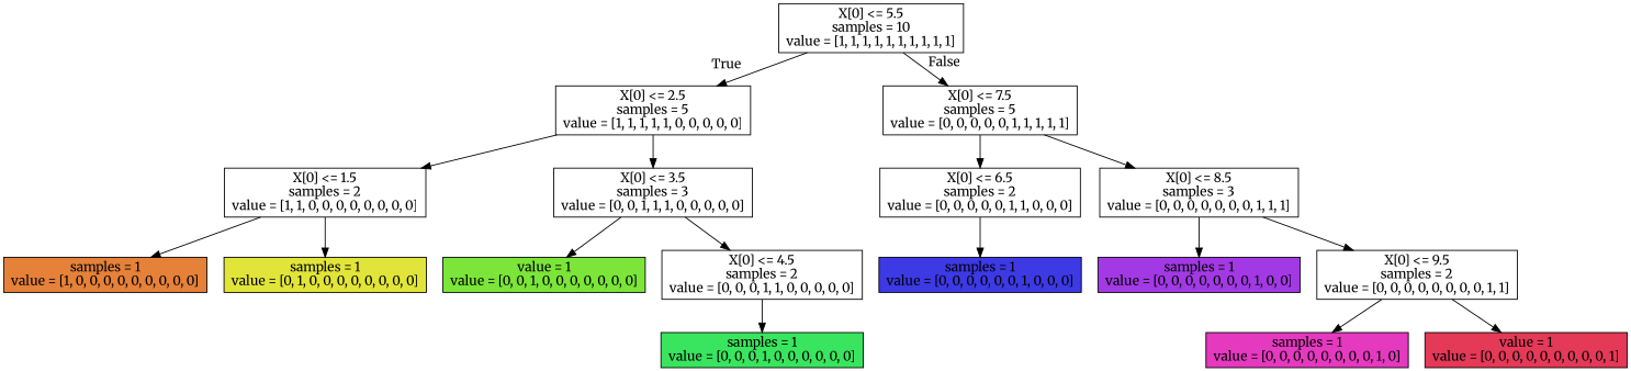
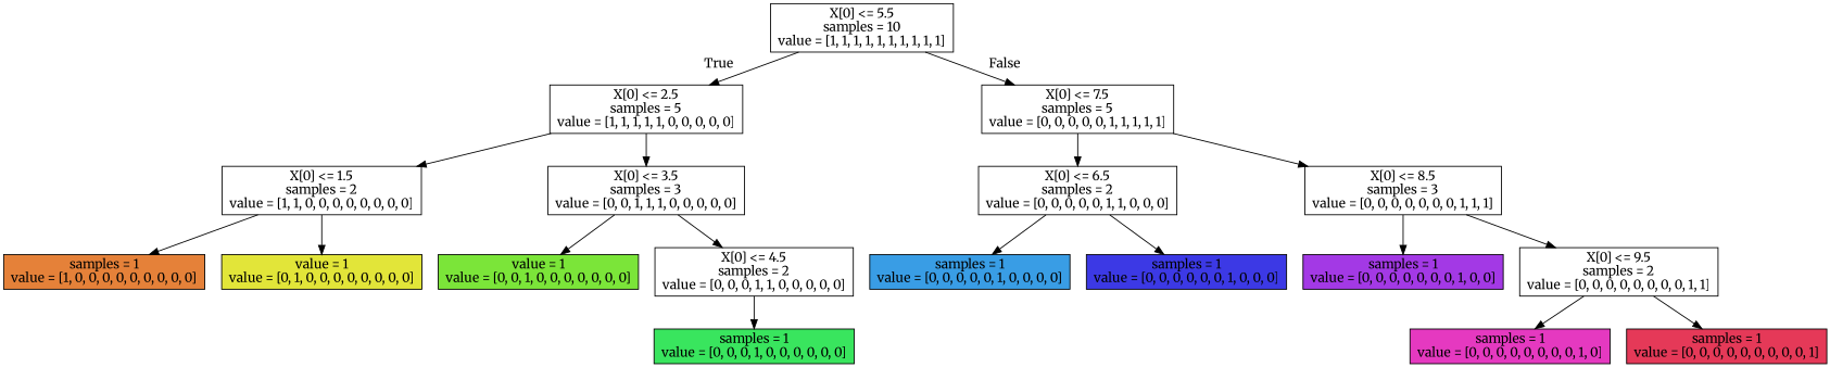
  digraph {
    fontname=Merriweather
    node [color=black fillcolor="#ffffff" fontname=Merriweather shape=box style=filled]
    edge [fontname=Merriweather]
    n1 [label="X[0] <= 5.5\nsamples = 10\nvalue = [1, 1, 1, 1, 1, 1, 1, 1, 1, 1]"]
    n2 [label="X[0] <= 2.5\nsamples = 5\nvalue = [1, 1, 1, 1, 1, 0, 0, 0, 0, 0]"]
    n3 [label="X[0] <= 7.5\nsamples = 5\nvalue = [0, 0, 0, 0, 0, 1, 1, 1, 1, 1]"]
    n4 [label="X[0] <= 1.5\nsamples = 2\nvalue = [1, 1, 0, 0, 0, 0, 0, 0, 0, 0]"]
    n5 [label="X[0] <= 3.5\nsamples = 3\nvalue = [0, 0, 1, 1, 1, 0, 0, 0, 0, 0]"]
    n6 [label="X[0] <= 6.5\nsamples = 2\nvalue = [0, 0, 0, 0, 0, 1, 1, 0, 0, 0]"]
    n7 [label="X[0] <= 8.5\nsamples = 3\nvalue = [0, 0, 0, 0, 0, 0, 0, 1, 1, 1]"]
    n8 [fillcolor="#e58139" label="samples = 1\nvalue = [1, 0, 0, 0, 0, 0, 0, 0, 0, 0]"]
-   n9 [fillcolor="#e2e539" label="samples = 1\nvalue = [0, 1, 0, 0, 0, 0, 0, 0, 0, 0]"]
+   n9 [fillcolor="#e2e539" label="value = 1\nvalue = [0, 1, 0, 0, 0, 0, 0, 0, 0, 0]"]
    n10 [fillcolor="#7be539" label="value = 1\nvalue = [0, 0, 1, 0, 0, 0, 0, 0, 0, 0]"]
    n11 [label="X[0] <= 4.5\nsamples = 2\nvalue = [0, 0, 0, 1, 1, 0, 0, 0, 0, 0]"]
    n12 [fillcolor="#39e55e" label="samples = 1\nvalue = [0, 0, 0, 1, 0, 0, 0, 0, 0, 0]"]
+   n13 [fillcolor="#399de5" label="samples = 1\nvalue = [0, 0, 0, 0, 0, 1, 0, 0, 0, 0]"]
    n14 [fillcolor="#3c39e5" label="samples = 1\nvalue = [0, 0, 0, 0, 0, 0, 1, 0, 0, 0]"]
    n15 [fillcolor="#a339e5" label="samples = 1\nvalue = [0, 0, 0, 0, 0, 0, 0, 1, 0, 0]"]
    n16 [label="X[0] <= 9.5\nsamples = 2\nvalue = [0, 0, 0, 0, 0, 0, 0, 0, 1, 1]"]
    n17 [fillcolor="#e539c0" label="samples = 1\nvalue = [0, 0, 0, 0, 0, 0, 0, 0, 1, 0]"]
-   n18 [fillcolor="#e53958" label="value = 1\nvalue = [0, 0, 0, 0, 0, 0, 0, 0, 0, 1]"]
+   n18 [fillcolor="#e53958" label="samples = 1\nvalue = [0, 0, 0, 0, 0, 0, 0, 0, 0, 1]"]
    n1 -> n2 [headlabel=True labelangle=45 labeldistance=2.5]
    n1 -> n3 [headlabel=False labelangle=-45 labeldistance=2.5]
    n2 -> n4
    n2 -> n5
    n3 -> n6
    n3 -> n7
    n4 -> n8
    n4 -> n9
    n5 -> n10
    n5 -> n11
+   n6 -> n13
    n6 -> n14
    n7 -> n15
    n7 -> n16
    n11 -> n12
    n16 -> n17
    n16 -> n18
  }
